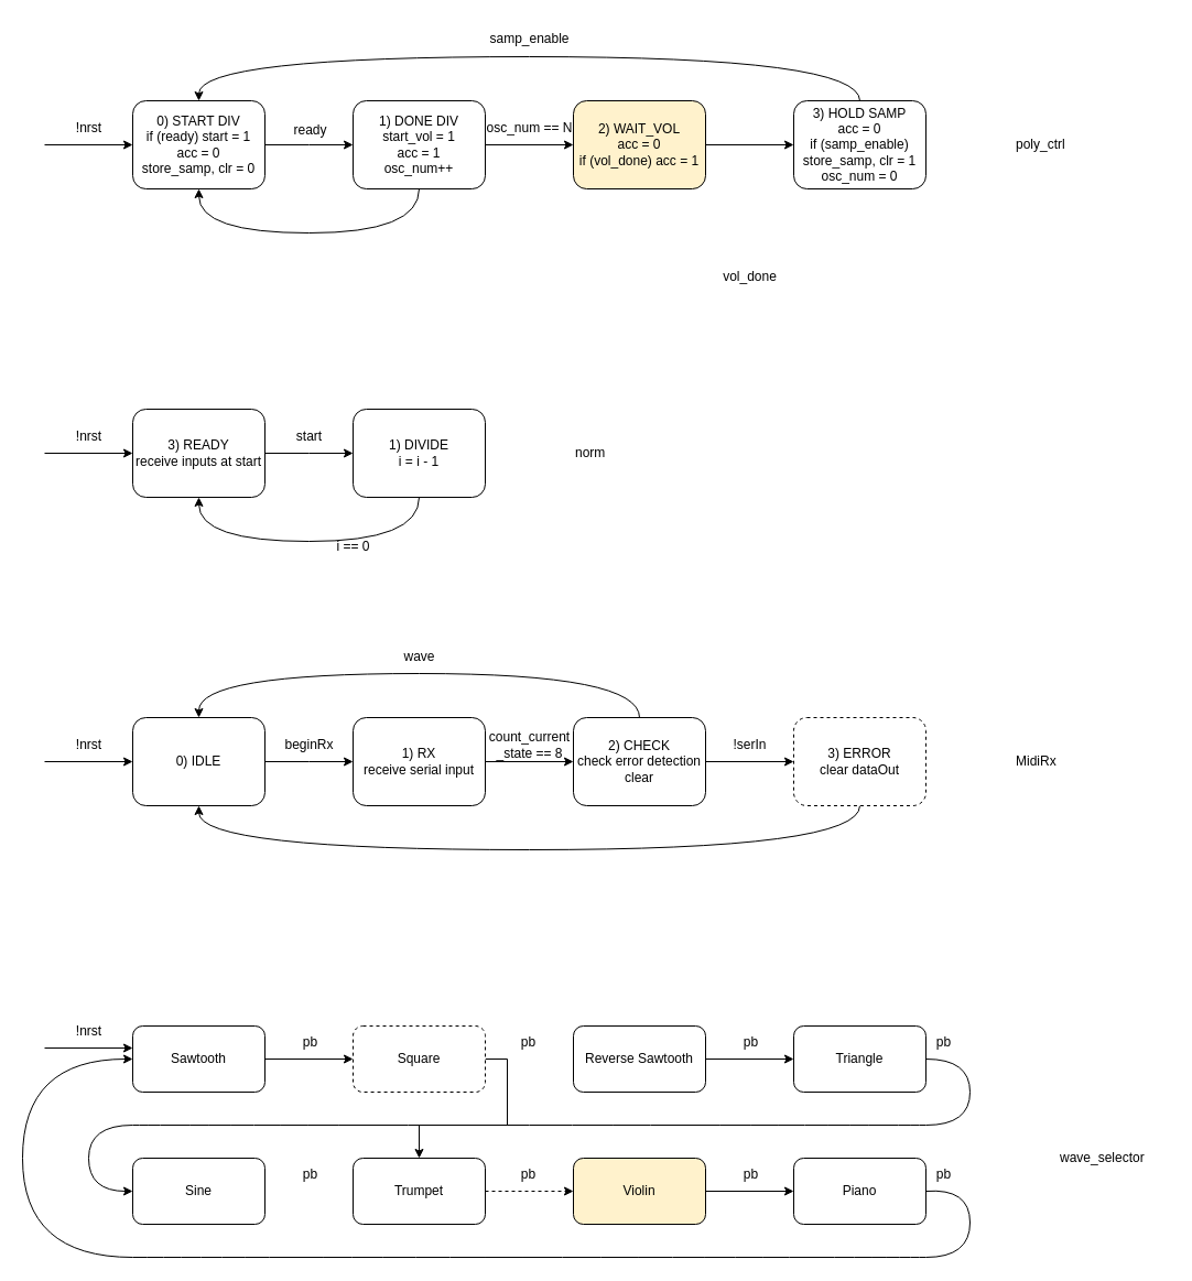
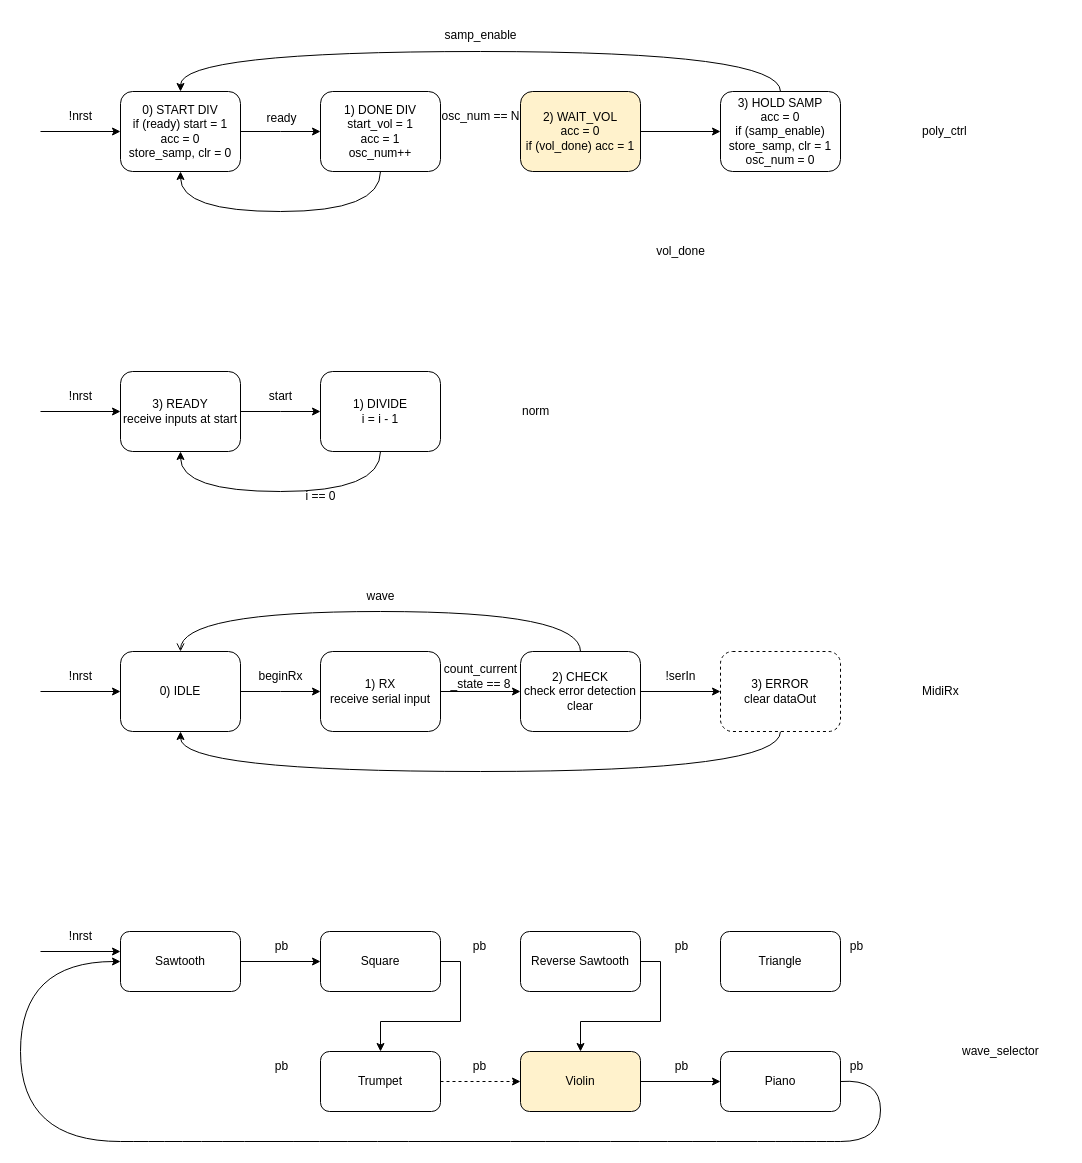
  <mxCell id="0" />
  <mxCell id="1" parent="0" />
  <mxCell id="2" style="edgeStyle=orthogonalEdgeStyle;rounded=0;orthogonalLoop=1;jettySize=auto;html=1;entryX=0;entryY=0.5;entryDx=0;entryDy=0;" edge="1" parent="1" target="4"><mxGeometry relative="1" as="geometry"><mxPoint x="40" y="131" as="sourcePoint" /><Array as="points"><mxPoint x="40" y="131" /></Array></mxGeometry></mxCell>
  <mxCell id="3" style="edgeStyle=orthogonalEdgeStyle;rounded=0;orthogonalLoop=1;jettySize=auto;html=1;exitX=1;exitY=0.5;exitDx=0;exitDy=0;entryX=0;entryY=0.5;entryDx=0;entryDy=0;" edge="1" parent="1" source="4"><mxGeometry relative="1" as="geometry"><mxPoint x="320" y="131" as="targetPoint" /></mxGeometry></mxCell>
  <mxCell id="4" value="&lt;div&gt;0) START DIV&lt;/div&gt;&lt;div&gt;if (ready) start = 1&lt;/div&gt;&lt;div&gt;acc = 0&lt;br&gt;&lt;/div&gt;&lt;div&gt;store_samp, clr = 0&lt;br&gt;&lt;/div&gt;" style="rounded=1;whiteSpace=wrap;html=1;" vertex="1" parent="1"><mxGeometry x="120" y="91" width="120" height="80" as="geometry" /></mxCell>
  <mxCell id="5" value="&lt;div&gt;ready&lt;br&gt;&lt;/div&gt;" style="text;html=1;align=center;verticalAlign=middle;resizable=0;points=[];autosize=1;strokeColor=none;fillColor=none;" vertex="1" parent="1"><mxGeometry x="257" y="105" width="48" height="26" as="geometry" /></mxCell>
  <mxCell id="6" value="!nrst" style="text;html=1;align=center;verticalAlign=middle;resizable=0;points=[];autosize=1;strokeColor=none;fillColor=none;" vertex="1" parent="1"><mxGeometry x="55" y="101" width="50" height="30" as="geometry" /></mxCell>
- <mxCell id="7" style="edgeStyle=orthogonalEdgeStyle;rounded=0;orthogonalLoop=1;jettySize=auto;html=1;exitX=1;exitY=0.5;exitDx=0;exitDy=0;entryX=0;entryY=0.5;entryDx=0;entryDy=0;" edge="1" parent="1" source="8" target="13"><mxGeometry relative="1" as="geometry"><mxPoint x="520" y="131" as="targetPoint" /></mxGeometry></mxCell>
  <mxCell id="8" value="&lt;div&gt;1) DONE DIV&lt;/div&gt;&lt;div&gt;start_vol = 1&lt;br&gt;&lt;/div&gt;&lt;div&gt;acc = 1&lt;/div&gt;&lt;div&gt;osc_num++&lt;br&gt;&lt;/div&gt;" style="rounded=1;whiteSpace=wrap;html=1;" vertex="1" parent="1"><mxGeometry x="320" y="91" width="120" height="80" as="geometry" /></mxCell>
  <mxCell id="9" value="" style="endArrow=classic;html=1;rounded=0;edgeStyle=orthogonalEdgeStyle;curved=1;exitX=0.5;exitY=1;exitDx=0;exitDy=0;entryX=0.5;entryY=1;entryDx=0;entryDy=0;" edge="1" parent="1" source="8" target="4"><mxGeometry width="50" height="50" relative="1" as="geometry"><mxPoint x="380" y="191" as="sourcePoint" /><mxPoint x="180" y="191" as="targetPoint" /><Array as="points"><mxPoint x="380" y="211" /><mxPoint x="180" y="211" /></Array></mxGeometry></mxCell>
  <mxCell id="10" value="osc_num == N" style="text;html=1;align=center;verticalAlign=middle;resizable=0;points=[];autosize=1;strokeColor=none;fillColor=none;" vertex="1" parent="1"><mxGeometry x="432" y="103" width="96" height="26" as="geometry" /></mxCell>
  <mxCell id="11" value="samp_enable" style="text;html=1;align=center;verticalAlign=middle;resizable=0;points=[];autosize=1;strokeColor=none;fillColor=none;" vertex="1" parent="1"><mxGeometry x="430" y="20" width="100" height="30" as="geometry" /></mxCell>
  <mxCell id="12" style="edgeStyle=orthogonalEdgeStyle;rounded=0;orthogonalLoop=1;jettySize=auto;html=1;exitX=1;exitY=0.5;exitDx=0;exitDy=0;entryX=0;entryY=0.5;entryDx=0;entryDy=0;" edge="1" parent="1" source="13" target="67"><mxGeometry relative="1" as="geometry" /></mxCell>
  <mxCell id="13" value="&lt;div&gt;2) WAIT_VOL&lt;br&gt;&lt;/div&gt;&lt;div&gt;acc = 0&lt;br&gt;&lt;/div&gt;&lt;div&gt;if (vol_done) acc = 1&lt;/div&gt;" style="rounded=1;whiteSpace=wrap;html=1;fillColor=#fff2cc;" vertex="1" parent="1"><mxGeometry x="520" y="91" width="120" height="80" as="geometry" /></mxCell>
  <mxCell id="14" value="" style="endArrow=classic;html=1;rounded=0;edgeStyle=orthogonalEdgeStyle;curved=1;exitX=0.5;exitY=0;exitDx=0;exitDy=0;entryX=0.5;entryY=0;entryDx=0;entryDy=0;" edge="1" parent="1" source="67" target="4"><mxGeometry width="50" height="50" relative="1" as="geometry"><mxPoint x="420" y="1" as="sourcePoint" /><mxPoint x="220" y="1" as="targetPoint" /><Array as="points"><mxPoint x="780" y="51" /><mxPoint x="180" y="51" /></Array></mxGeometry></mxCell>
  <mxCell id="15" style="edgeStyle=orthogonalEdgeStyle;rounded=0;orthogonalLoop=1;jettySize=auto;html=1;entryX=0;entryY=0.5;entryDx=0;entryDy=0;" edge="1" parent="1" target="17"><mxGeometry relative="1" as="geometry"><mxPoint x="40" y="411" as="sourcePoint" /><Array as="points"><mxPoint x="40" y="411" /></Array></mxGeometry></mxCell>
  <mxCell id="16" style="edgeStyle=orthogonalEdgeStyle;rounded=0;orthogonalLoop=1;jettySize=auto;html=1;exitX=1;exitY=0.5;exitDx=0;exitDy=0;entryX=0;entryY=0.5;entryDx=0;entryDy=0;" edge="1" parent="1" source="17"><mxGeometry relative="1" as="geometry"><mxPoint x="320" y="411" as="targetPoint" /></mxGeometry></mxCell>
  <mxCell id="17" value="&lt;div&gt;3) READY&lt;/div&gt;receive inputs at start" style="rounded=1;whiteSpace=wrap;html=1;" vertex="1" parent="1"><mxGeometry x="120" y="371" width="120" height="80" as="geometry" /></mxCell>
  <mxCell id="18" value="start" style="text;html=1;align=center;verticalAlign=middle;resizable=0;points=[];autosize=1;strokeColor=none;fillColor=none;" vertex="1" parent="1"><mxGeometry x="255" y="381" width="50" height="30" as="geometry" /></mxCell>
  <mxCell id="19" value="!nrst" style="text;html=1;align=center;verticalAlign=middle;resizable=0;points=[];autosize=1;strokeColor=none;fillColor=none;" vertex="1" parent="1"><mxGeometry x="55" y="381" width="50" height="30" as="geometry" /></mxCell>
  <mxCell id="20" value="&lt;div&gt;1) DIVIDE&lt;/div&gt;i = i - 1" style="rounded=1;whiteSpace=wrap;html=1;" vertex="1" parent="1"><mxGeometry x="320" y="371" width="120" height="80" as="geometry" /></mxCell>
  <mxCell id="21" value="" style="endArrow=classic;html=1;rounded=0;edgeStyle=orthogonalEdgeStyle;curved=1;entryX=0.5;entryY=1;entryDx=0;entryDy=0;exitX=0.5;exitY=1;exitDx=0;exitDy=0;" edge="1" parent="1" source="20" target="17"><mxGeometry width="50" height="50" relative="1" as="geometry"><mxPoint x="430" y="571" as="sourcePoint" /><mxPoint x="490" y="571" as="targetPoint" /><Array as="points"><mxPoint x="380" y="491" /><mxPoint x="180" y="491" /></Array></mxGeometry></mxCell>
  <mxCell id="22" value="i == 0" style="text;html=1;align=center;verticalAlign=middle;resizable=0;points=[];autosize=1;strokeColor=none;fillColor=none;" vertex="1" parent="1"><mxGeometry x="295" y="481" width="50" height="30" as="geometry" /></mxCell>
  <mxCell id="23" value="&lt;div align=&quot;left&quot;&gt;poly_ctrl&lt;/div&gt;" style="text;html=1;align=left;verticalAlign=middle;resizable=0;points=[];autosize=1;strokeColor=none;fillColor=none;" vertex="1" parent="1"><mxGeometry x="920" y="116" width="70" height="30" as="geometry" /></mxCell>
  <mxCell id="24" value="&lt;div align=&quot;left&quot;&gt;norm&lt;/div&gt;" style="text;html=1;align=left;verticalAlign=middle;resizable=0;points=[];autosize=1;strokeColor=none;fillColor=none;" vertex="1" parent="1"><mxGeometry x="520" y="396" width="50" height="30" as="geometry" /></mxCell>
  <mxCell id="25" style="edgeStyle=orthogonalEdgeStyle;rounded=0;orthogonalLoop=1;jettySize=auto;html=1;entryX=0;entryY=0.5;entryDx=0;entryDy=0;" edge="1" parent="1" target="27"><mxGeometry relative="1" as="geometry"><mxPoint x="40" y="691" as="sourcePoint" /><Array as="points"><mxPoint x="40" y="691" /></Array></mxGeometry></mxCell>
  <mxCell id="26" style="edgeStyle=orthogonalEdgeStyle;rounded=0;orthogonalLoop=1;jettySize=auto;html=1;exitX=1;exitY=0.5;exitDx=0;exitDy=0;entryX=0;entryY=0.5;entryDx=0;entryDy=0;" edge="1" parent="1" source="27"><mxGeometry relative="1" as="geometry"><mxPoint x="320" y="691" as="targetPoint" /></mxGeometry></mxCell>
  <mxCell id="27" value="0) IDLE" style="rounded=1;whiteSpace=wrap;html=1;" vertex="1" parent="1"><mxGeometry x="120" y="651" width="120" height="80" as="geometry" /></mxCell>
  <mxCell id="28" value="beginRx" style="text;html=1;align=center;verticalAlign=middle;resizable=0;points=[];autosize=1;strokeColor=none;fillColor=none;" vertex="1" parent="1"><mxGeometry x="245" y="661" width="70" height="30" as="geometry" /></mxCell>
  <mxCell id="29" value="!nrst" style="text;html=1;align=center;verticalAlign=middle;resizable=0;points=[];autosize=1;strokeColor=none;fillColor=none;" vertex="1" parent="1"><mxGeometry x="55" y="661" width="50" height="30" as="geometry" /></mxCell>
  <mxCell id="30" style="edgeStyle=orthogonalEdgeStyle;rounded=0;orthogonalLoop=1;jettySize=auto;html=1;exitX=1;exitY=0.5;exitDx=0;exitDy=0;entryX=0;entryY=0.5;entryDx=0;entryDy=0;" edge="1" parent="1" source="31" target="35"><mxGeometry relative="1" as="geometry" /></mxCell>
  <mxCell id="31" value="&lt;div&gt;1) RX&lt;/div&gt;receive serial input" style="rounded=1;whiteSpace=wrap;html=1;" vertex="1" parent="1"><mxGeometry x="320" y="651" width="120" height="80" as="geometry" /></mxCell>
  <mxCell id="32" value="" style="endArrow=classic;html=1;rounded=0;edgeStyle=orthogonalEdgeStyle;curved=1;entryX=0.5;entryY=1;entryDx=0;entryDy=0;exitX=0.5;exitY=1;exitDx=0;exitDy=0;" edge="1" parent="1" source="36" target="27"><mxGeometry width="50" height="50" relative="1" as="geometry"><mxPoint x="430" y="851" as="sourcePoint" /><mxPoint x="490" y="851" as="targetPoint" /><Array as="points"><mxPoint x="780" y="771" /><mxPoint x="180" y="771" /></Array></mxGeometry></mxCell>
  <mxCell id="33" value="&lt;div align=&quot;left&quot;&gt;MidiRx&lt;/div&gt;" style="text;html=1;align=left;verticalAlign=middle;resizable=0;points=[];autosize=1;strokeColor=none;fillColor=none;" vertex="1" parent="1"><mxGeometry x="920" y="676" width="60" height="30" as="geometry" /></mxCell>
  <mxCell id="34" style="edgeStyle=orthogonalEdgeStyle;rounded=0;orthogonalLoop=1;jettySize=auto;html=1;exitX=1;exitY=0.5;exitDx=0;exitDy=0;entryX=0;entryY=0.5;entryDx=0;entryDy=0;" edge="1" parent="1" source="35" target="36"><mxGeometry relative="1" as="geometry" /></mxCell>
  <mxCell id="35" value="&lt;div&gt;2) CHECK&lt;/div&gt;&lt;div&gt;check error detection clear&lt;br&gt;&lt;/div&gt;" style="rounded=1;whiteSpace=wrap;html=1;" vertex="1" parent="1"><mxGeometry x="520" y="651" width="120" height="80" as="geometry" /></mxCell>
  <mxCell id="36" value="&lt;div&gt;3) ERROR&lt;/div&gt;clear dataOut" style="rounded=1;whiteSpace=wrap;html=1;dashed=1;" vertex="1" parent="1"><mxGeometry x="720" y="651" width="120" height="80" as="geometry" /></mxCell>
  <mxCell id="37" value="&lt;div&gt;count_current&lt;/div&gt;&lt;div&gt;_state == 8&lt;/div&gt;" style="text;html=1;align=center;verticalAlign=middle;resizable=0;points=[];autosize=1;strokeColor=none;fillColor=none;" vertex="1" parent="1"><mxGeometry x="430" y="656" width="100" height="40" as="geometry" /></mxCell>
  <mxCell id="38" value="!serIn" style="text;html=1;align=center;verticalAlign=middle;resizable=0;points=[];autosize=1;strokeColor=none;fillColor=none;" vertex="1" parent="1"><mxGeometry x="655" y="661" width="50" height="30" as="geometry" /></mxCell>
- <mxCell id="39" value="" style="endArrow=classic;html=1;rounded=0;edgeStyle=orthogonalEdgeStyle;curved=1;entryX=0.5;entryY=0;entryDx=0;entryDy=0;exitX=0.5;exitY=0;exitDx=0;exitDy=0;" edge="1" parent="1" source="35" target="27"><mxGeometry width="50" height="50" relative="1" as="geometry"><mxPoint x="390" y="561" as="sourcePoint" /><mxPoint x="190" y="561" as="targetPoint" /><Array as="points"><mxPoint x="580" y="611" /><mxPoint x="180" y="611" /></Array></mxGeometry></mxCell>
+ <mxCell id="39" value="" style="endArrow=open;html=1;rounded=0;edgeStyle=orthogonalEdgeStyle;curved=1;entryX=0.5;entryY=0;entryDx=0;entryDy=0;exitX=0.5;exitY=0;exitDx=0;exitDy=0;" edge="1" parent="1" source="35" target="27"><mxGeometry width="50" height="50" relative="1" as="geometry"><mxPoint x="390" y="561" as="sourcePoint" /><mxPoint x="190" y="561" as="targetPoint" /><Array as="points"><mxPoint x="580" y="611" /><mxPoint x="180" y="611" /></Array></mxGeometry></mxCell>
  <mxCell id="40" value="wave" style="text;html=1;align=center;verticalAlign=middle;resizable=0;points=[];autosize=1;strokeColor=none;fillColor=none;" vertex="1" parent="1"><mxGeometry x="355" y="581" width="50" height="30" as="geometry" /></mxCell>
  <mxCell id="41" style="edgeStyle=orthogonalEdgeStyle;rounded=0;orthogonalLoop=1;jettySize=auto;html=1;exitX=1;exitY=0.5;exitDx=0;exitDy=0;entryX=0;entryY=0.5;entryDx=0;entryDy=0;" edge="1" parent="1" source="42" target="44"><mxGeometry relative="1" as="geometry"><mxPoint x="317.167" y="960.667" as="targetPoint" /></mxGeometry></mxCell>
  <mxCell id="42" value="&lt;div&gt;Sawtooth&lt;/div&gt;" style="rounded=1;whiteSpace=wrap;html=1;" vertex="1" parent="1"><mxGeometry x="120" y="931" width="120" height="60" as="geometry" /></mxCell>
  <mxCell id="43" style="edgeStyle=orthogonalEdgeStyle;rounded=0;orthogonalLoop=1;jettySize=auto;html=1;exitX=1;exitY=0.5;exitDx=0;exitDy=0;" edge="1" parent="1" source="44" target="50"><mxGeometry relative="1" as="geometry"><mxPoint x="515.167" y="960.667" as="targetPoint" /></mxGeometry></mxCell>
- <mxCell id="44" value="Square" style="rounded=1;whiteSpace=wrap;html=1;dashed=1;" vertex="1" parent="1"><mxGeometry x="320" y="931" width="120" height="60" as="geometry" /></mxCell>
- <mxCell id="45" style="edgeStyle=orthogonalEdgeStyle;rounded=0;orthogonalLoop=1;jettySize=auto;html=1;exitX=1;exitY=0.5;exitDx=0;exitDy=0;entryX=0;entryY=0.5;entryDx=0;entryDy=0;" edge="1" parent="1" source="46" target="47"><mxGeometry relative="1" as="geometry"><mxPoint x="717.167" y="960.667" as="targetPoint" /></mxGeometry></mxCell>
+ <mxCell id="44" value="Square" style="rounded=1;whiteSpace=wrap;html=1;" vertex="1" parent="1"><mxGeometry x="320" y="931" width="120" height="60" as="geometry" /></mxCell>
+ <mxCell id="45" style="edgeStyle=orthogonalEdgeStyle;rounded=0;orthogonalLoop=1;jettySize=auto;html=1;exitX=1;exitY=0.5;exitDx=0;exitDy=0;" edge="1" parent="1" source="46" target="52"><mxGeometry relative="1" as="geometry"><mxPoint x="717.167" y="960.667" as="targetPoint" /></mxGeometry></mxCell>
  <mxCell id="46" value="Reverse Sawtooth" style="rounded=1;whiteSpace=wrap;html=1;" vertex="1" parent="1"><mxGeometry x="520" y="931" width="120" height="60" as="geometry" /></mxCell>
  <mxCell id="47" value="Triangle" style="rounded=1;whiteSpace=wrap;html=1;" vertex="1" parent="1"><mxGeometry x="720" y="931" width="120" height="60" as="geometry" /></mxCell>
- <mxCell id="48" value="Sine" style="rounded=1;whiteSpace=wrap;html=1;" vertex="1" parent="1"><mxGeometry x="120" y="1051" width="120" height="60" as="geometry" /></mxCell>
  <mxCell id="49" style="edgeStyle=orthogonalEdgeStyle;rounded=0;orthogonalLoop=1;jettySize=auto;html=1;exitX=1;exitY=0.5;exitDx=0;exitDy=0;entryX=0;entryY=0.5;entryDx=0;entryDy=0;dashed=1;" edge="1" parent="1" source="50" target="52"><mxGeometry relative="1" as="geometry"><mxPoint x="515.167" y="1080.667" as="targetPoint" /></mxGeometry></mxCell>
  <mxCell id="50" value="Trumpet" style="rounded=1;whiteSpace=wrap;html=1;" vertex="1" parent="1"><mxGeometry x="320" y="1051" width="120" height="60" as="geometry" /></mxCell>
  <mxCell id="51" style="edgeStyle=orthogonalEdgeStyle;rounded=0;orthogonalLoop=1;jettySize=auto;html=1;exitX=1;exitY=0.5;exitDx=0;exitDy=0;entryX=0;entryY=0.5;entryDx=0;entryDy=0;" edge="1" parent="1" source="52" target="53"><mxGeometry relative="1" as="geometry"><mxPoint x="717.167" y="1080.667" as="targetPoint" /></mxGeometry></mxCell>
  <mxCell id="52" value="Violin" style="rounded=1;whiteSpace=wrap;html=1;fillColor=#fff2cc;" vertex="1" parent="1"><mxGeometry x="520" y="1051" width="120" height="60" as="geometry" /></mxCell>
  <mxCell id="53" value="Piano" style="rounded=1;whiteSpace=wrap;html=1;" vertex="1" parent="1"><mxGeometry x="720" y="1051" width="120" height="60" as="geometry" /></mxCell>
- <mxCell id="54" value="" style="curved=1;endArrow=classic;html=1;rounded=0;exitX=1;exitY=0.5;exitDx=0;exitDy=0;entryX=0;entryY=0.5;entryDx=0;entryDy=0;" edge="1" parent="1" source="47" target="48"><mxGeometry width="50" height="50" relative="1" as="geometry"><mxPoint x="825" y="975" as="sourcePoint" /><mxPoint x="875" y="925" as="targetPoint" /><Array as="points"><mxPoint x="880" y="961" /><mxPoint x="880" y="1021" /><mxPoint x="800" y="1021" /><mxPoint x="160" y="1021" /><mxPoint x="80" y="1021" /><mxPoint x="80" y="1081" /></Array></mxGeometry></mxCell>
  <mxCell id="55" value="" style="curved=1;endArrow=classic;html=1;rounded=0;exitX=1;exitY=0.5;exitDx=0;exitDy=0;entryX=0;entryY=0.5;entryDx=0;entryDy=0;" edge="1" parent="1" source="53" target="42"><mxGeometry width="50" height="50" relative="1" as="geometry"><mxPoint x="834" y="1080" as="sourcePoint" /><mxPoint x="118" y="1190" as="targetPoint" /><Array as="points"><mxPoint x="880" y="1078" /><mxPoint x="880" y="1141" /><mxPoint x="800" y="1141" /><mxPoint x="220" y="1141" /><mxPoint x="20" y="1141" /><mxPoint x="20" y="961" /></Array></mxGeometry></mxCell>
  <mxCell id="56" value="pb" style="text;html=1;align=center;verticalAlign=middle;resizable=0;points=[];autosize=1;strokeColor=none;fillColor=none;" vertex="1" parent="1"><mxGeometry x="265" y="933" width="31" height="26" as="geometry" /></mxCell>
  <mxCell id="57" value="pb" style="text;html=1;align=center;verticalAlign=middle;resizable=0;points=[];autosize=1;strokeColor=none;fillColor=none;" vertex="1" parent="1"><mxGeometry x="463" y="933" width="31" height="26" as="geometry" /></mxCell>
  <mxCell id="58" value="pb" style="text;html=1;align=center;verticalAlign=middle;resizable=0;points=[];autosize=1;strokeColor=none;fillColor=none;" vertex="1" parent="1"><mxGeometry x="665" y="933" width="31" height="26" as="geometry" /></mxCell>
  <mxCell id="59" value="pb" style="text;html=1;align=center;verticalAlign=middle;resizable=0;points=[];autosize=1;strokeColor=none;fillColor=none;" vertex="1" parent="1"><mxGeometry x="840" y="933" width="31" height="26" as="geometry" /></mxCell>
  <mxCell id="60" value="pb" style="text;html=1;align=center;verticalAlign=middle;resizable=0;points=[];autosize=1;strokeColor=none;fillColor=none;" vertex="1" parent="1"><mxGeometry x="265" y="1053" width="31" height="26" as="geometry" /></mxCell>
  <mxCell id="61" value="pb" style="text;html=1;align=center;verticalAlign=middle;resizable=0;points=[];autosize=1;strokeColor=none;fillColor=none;" vertex="1" parent="1"><mxGeometry x="463" y="1053" width="31" height="26" as="geometry" /></mxCell>
  <mxCell id="62" value="pb" style="text;html=1;align=center;verticalAlign=middle;resizable=0;points=[];autosize=1;strokeColor=none;fillColor=none;" vertex="1" parent="1"><mxGeometry x="665" y="1053" width="31" height="26" as="geometry" /></mxCell>
  <mxCell id="63" value="pb" style="text;html=1;align=center;verticalAlign=middle;resizable=0;points=[];autosize=1;strokeColor=none;fillColor=none;" vertex="1" parent="1"><mxGeometry x="840" y="1053" width="31" height="26" as="geometry" /></mxCell>
  <mxCell id="64" value="wave_selector" style="text;html=1;align=left;verticalAlign=middle;resizable=0;points=[];autosize=1;strokeColor=none;fillColor=none;" vertex="1" parent="1"><mxGeometry x="960" y="1036" width="100" height="30" as="geometry" /></mxCell>
  <mxCell id="65" style="edgeStyle=orthogonalEdgeStyle;rounded=0;orthogonalLoop=1;jettySize=auto;html=1;entryX=0;entryY=0.5;entryDx=0;entryDy=0;" edge="1" parent="1"><mxGeometry relative="1" as="geometry"><mxPoint x="40" y="951" as="sourcePoint" /><Array as="points"><mxPoint x="40" y="951" /></Array><mxPoint x="120" y="951" as="targetPoint" /></mxGeometry></mxCell>
  <mxCell id="66" value="!nrst" style="text;html=1;align=center;verticalAlign=middle;resizable=0;points=[];autosize=1;strokeColor=none;fillColor=none;" vertex="1" parent="1"><mxGeometry x="55" y="921" width="50" height="30" as="geometry" /></mxCell>
  <mxCell id="67" value="&lt;div&gt;3) HOLD SAMP&lt;br&gt;&lt;/div&gt;&lt;div&gt;acc = 0&lt;br&gt;&lt;/div&gt;&lt;div&gt;if (samp_enable)&lt;br&gt;&lt;/div&gt;&lt;div&gt;store_samp, clr = 1&lt;/div&gt;&lt;div&gt;osc_num = 0&lt;br&gt;&lt;/div&gt;" style="rounded=1;whiteSpace=wrap;html=1;" vertex="1" parent="1"><mxGeometry x="720" y="91" width="120" height="80" as="geometry" /></mxCell>
  <mxCell id="68" value="vol_done" style="text;html=1;align=center;verticalAlign=middle;resizable=0;points=[];autosize=1;strokeColor=none;fillColor=none;" vertex="1" parent="1"><mxGeometry x="645" y="236" width="70" height="30" as="geometry" /></mxCell>
